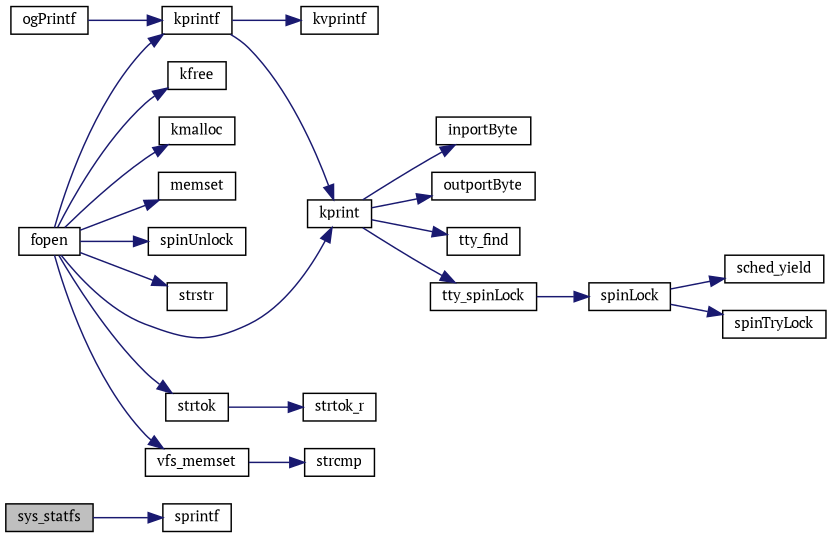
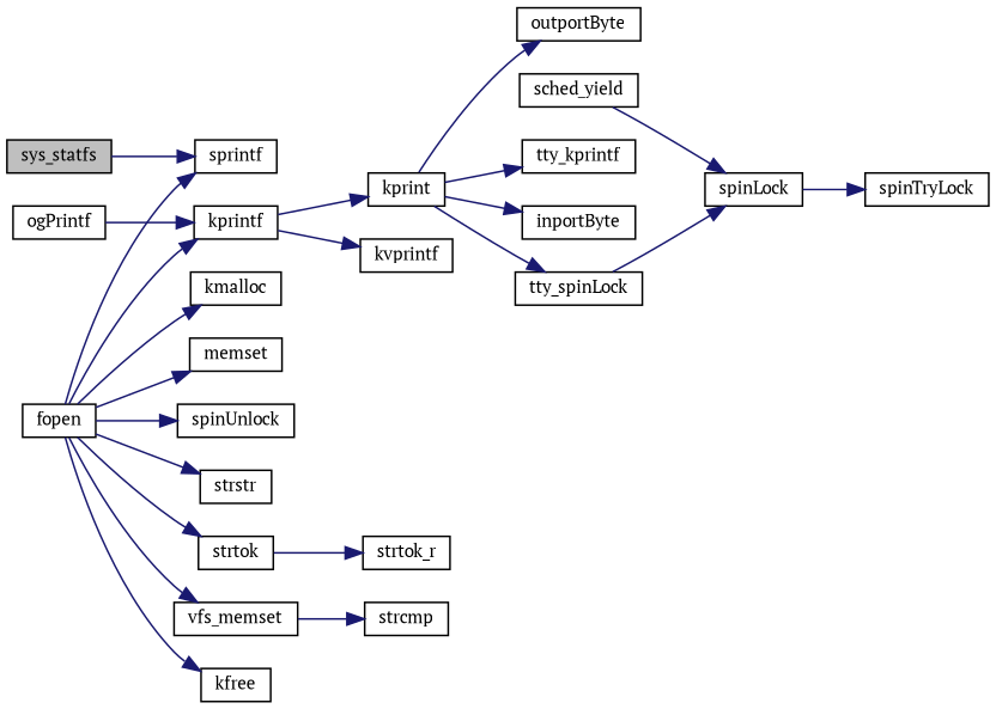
  digraph {
    fontname="PT Serif"
    rankdir=LR
    node [color=black fillcolor=white fontname="PT Serif" fontsize=10 shape=record style=filled]
    edge [color=midnightblue fontname="PT Serif" fontsize=10 labelfontname=Helvetica labelfontsize=10 style=solid]
    n1 [fillcolor=grey75 fontcolor=black height=0.2 label=sys_statfs width=0.4]
    n2 [height=0.2 label=sprintf width=0.4]
    n3 [height=0.2 label=fopen width=0.4]
    n4 [height=0.2 label=kfree width=0.4]
    n5 [height=0.2 label=kmalloc width=0.4]
    n6 [height=0.2 label=kprintf width=0.4]
    n7 [height=0.2 label=memset width=0.4]
    n8 [height=0.2 label=spinUnlock width=0.4]
    n9 [height=0.2 label=strstr width=0.4]
    n10 [height=0.2 label=strtok width=0.4]
    n11 [height=0.2 label=vfs_memset width=0.4]
    n12 [height=0.2 label=kprint width=0.4]
    n13 [height=0.2 label=kvprintf width=0.4]
    n14 [height=0.2 label=strtok_r width=0.4]
    n15 [height=0.2 label=strcmp width=0.4]
    n16 [height=0.2 label=spinLock width=0.4]
    n17 [height=0.2 label=sched_yield width=0.4]
    n18 [height=0.2 label=spinTryLock width=0.4]
    n19 [height=0.2 label=inportByte width=0.4]
    n20 [height=0.2 label=outportByte width=0.4]
-   n21 [height=0.2 label=tty_find width=0.4]
+   n21 [height=0.2 label=tty_kprintf width=0.4]
    n22 [height=0.2 label=tty_spinLock width=0.4]
    n23 [height=0.2 label=ogPrintf width=0.4]
    n1 -> n2
-   n3 -> n12
+   n3 -> n2
    n3 -> n4
    n3 -> n5
    n3 -> n6
    n3 -> n7
    n3 -> n8
    n3 -> n9
    n3 -> n10
    n3 -> n11
    n6 -> n12
    n6 -> n13
    n10 -> n14
    n11 -> n15
    n12 -> n19
    n12 -> n20
    n12 -> n21
    n12 -> n22
-   n16 -> n17
+   n17 -> n16
    n16 -> n18
    n22 -> n16
    n23 -> n6
  }
